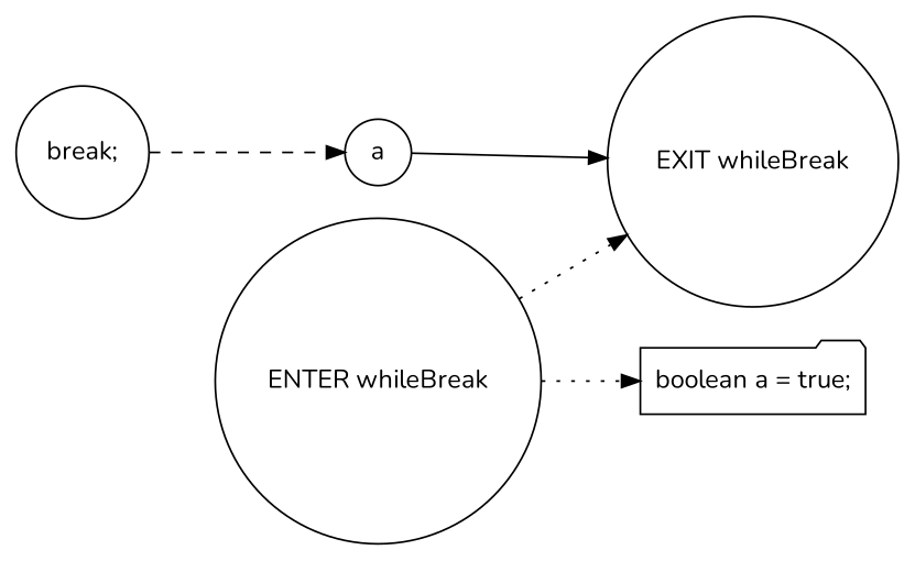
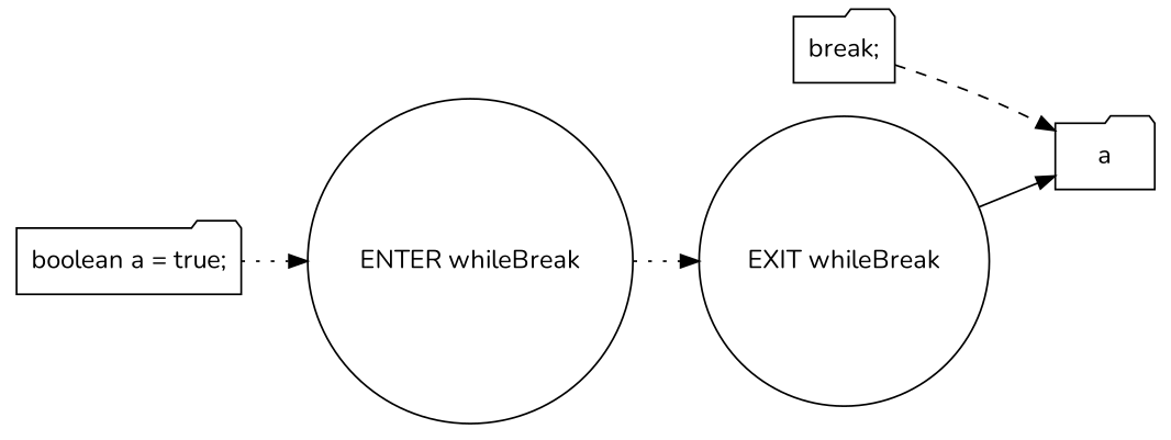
  digraph {
    fontname=Nunito
    rankdir=LR
    node [fontname=Nunito shape=circle]
    edge [fontname=Nunito style=dotted]
    n1 [label="ENTER whileBreak"]
    n2 [label="EXIT whileBreak"]
    n3 [label="boolean a = true;" shape=folder]
-   n4 [label=a]
-   n5 [label="break;"]
+   n4 [label=a shape=folder]
+   n5 [label="break;" shape=folder]
    n1 -> n2
-   n1 -> n3
-   n4 -> n2 [style=solid]
+   n3 -> n1
+   n2 -> n4 [style=solid]
    n5 -> n4 [style=dashed]
  }
